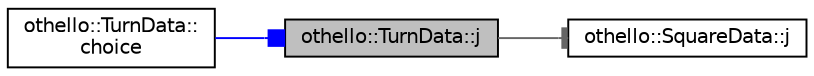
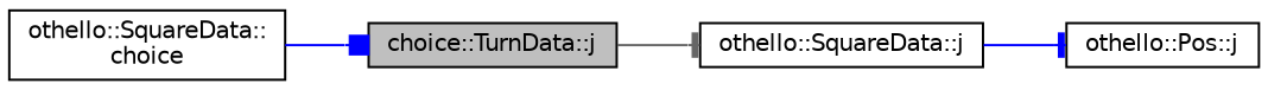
  digraph {
    rankdir=LR
    node [color=black fillcolor=white fontname=Helvetica fontsize=10 shape=record style=filled]
    edge [arrowhead=tee color=blue fontname=Helvetica fontsize=10 labelfontname=Helvetica labelfontsize=10 style=solid]
-   n1 [fillcolor=grey75 fontcolor=black height=0.2 label="othello::TurnData::j" width=0.4]
+   n1 [fillcolor=grey75 fontcolor=black height=0.2 label="choice::TurnData::j" width=0.4]
    n2 [height=0.2 label="othello::SquareData::j" width=0.4]
-   n3 [height=0.2 label="othello::TurnData::\lchoice" width=0.4]
+   n3 [height=0.2 label="othello::SquareData::\lchoice" width=0.4]
+   n4 [height=0.2 label="othello::Pos::j" width=0.4]
    n1 -> n2 [color=gray40]
+   n2 -> n4
    n3 -> n1 [arrowhead=box]
  }
